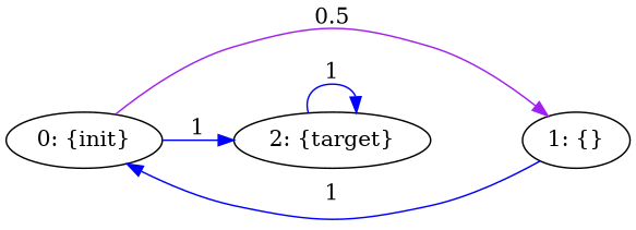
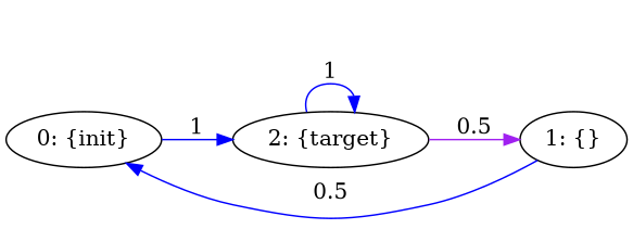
  digraph {
    rankdir=LR
    edge [color=blue]
    n1 [label="0: {init}"]
    n2 [label="1: {}"]
    n3 [label="2: {target}"]
-   n1 -> n2 [color=purple label=0.5]
+   n3 -> n2 [color=purple label=0.5]
    n1 -> n3 [label=1]
-   n2 -> n1 [label=1]
+   n2 -> n1 [label=0.5]
    n3 -> n3 [label=1]
  }
